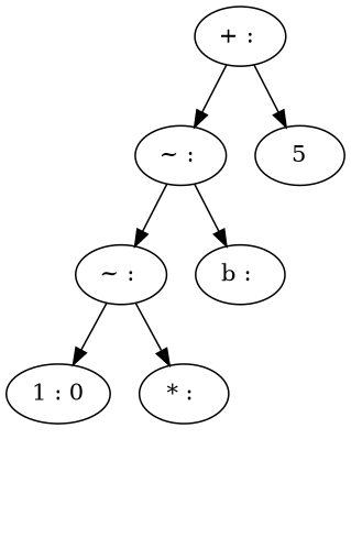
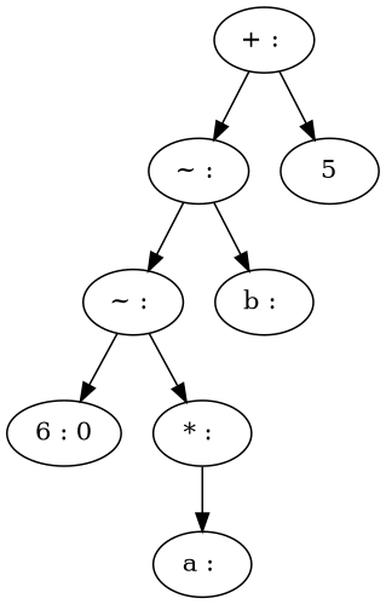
  digraph {
    n1 [label="+ : "]
    n2 [label="~ : "]
    n3 [label=5]
    n4 [label="~ : "]
    n5 [label="b : "]
-   n6 [label="1 : 0"]
+   n6 [label="6 : 0"]
    n7 [label="* : "]
+   n8 [label="a : "]
    n1 -> n2
    n1 -> n3
    n2 -> n4
    n2 -> n5
    n4 -> n6
    n4 -> n7
+   n7 -> n8
  }
